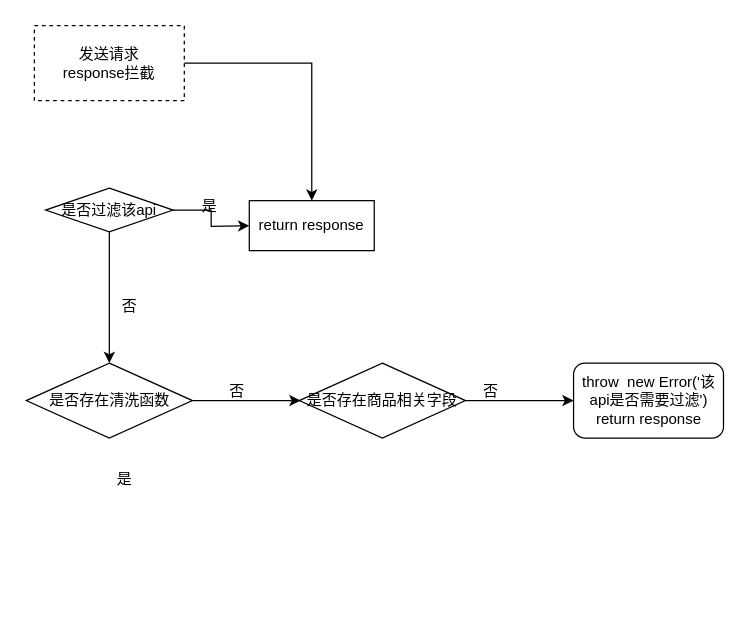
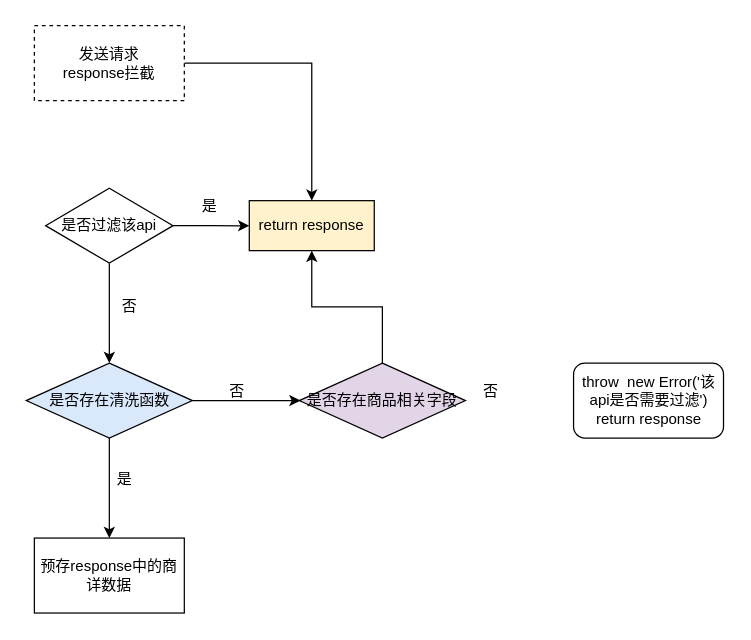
  <mxCell id="0" />
  <mxCell id="1" parent="0" />
  <mxCell id="2" value="" style="edgeStyle=orthogonalEdgeStyle;rounded=0;orthogonalLoop=1;jettySize=auto;html=1;" edge="1" parent="1" source="3" target="8"><mxGeometry relative="1" as="geometry" /></mxCell>
  <mxCell id="3" value="发送请求&lt;br&gt;response拦截" style="rounded=0;whiteSpace=wrap;html=1;dashed=1;" vertex="1" parent="1"><mxGeometry x="27" y="20" width="120" height="60" as="geometry" /></mxCell>
  <mxCell id="4" style="edgeStyle=orthogonalEdgeStyle;rounded=0;orthogonalLoop=1;jettySize=auto;html=1;exitX=1;exitY=0.5;exitDx=0;exitDy=0;" edge="1" parent="1" source="6"><mxGeometry relative="1" as="geometry"><mxPoint x="199" y="180.111" as="targetPoint" /></mxGeometry></mxCell>
  <mxCell id="5" value="" style="edgeStyle=orthogonalEdgeStyle;rounded=0;orthogonalLoop=1;jettySize=auto;html=1;" edge="1" parent="1" source="6"><mxGeometry relative="1" as="geometry"><mxPoint x="87" y="290" as="targetPoint" /></mxGeometry></mxCell>
- <mxCell id="6" value="是否过滤该api" style="rhombus;whiteSpace=wrap;html=1;rounded=0;" vertex="1" parent="1"><mxGeometry x="36" y="150" width="102" height="35" as="geometry" /></mxCell>
+ <mxCell id="6" value="是否过滤该api" style="rhombus;whiteSpace=wrap;html=1;rounded=0;" vertex="1" parent="1"><mxGeometry x="36" y="150" width="102" height="60" as="geometry" /></mxCell>
  <mxCell id="7" value="是" style="text;html=1;align=center;verticalAlign=middle;resizable=0;points=[];autosize=1;strokeColor=none;fillColor=none;" vertex="1" parent="1"><mxGeometry x="147" y="150" width="40" height="30" as="geometry" /></mxCell>
- <mxCell id="8" value="return response" style="whiteSpace=wrap;html=1;" vertex="1" parent="1"><mxGeometry x="199" y="160" width="100" height="40" as="geometry" /></mxCell>
+ <mxCell id="8" value="return response" style="whiteSpace=wrap;html=1;fillColor=#fff2cc;" vertex="1" parent="1"><mxGeometry x="199" y="160" width="100" height="40" as="geometry" /></mxCell>
  <mxCell id="9" value="否" style="text;html=1;align=center;verticalAlign=middle;resizable=0;points=[];autosize=1;strokeColor=none;fillColor=none;" vertex="1" parent="1"><mxGeometry x="83" y="230" width="40" height="30" as="geometry" /></mxCell>
+ <mxCell id="10" value="" style="edgeStyle=orthogonalEdgeStyle;rounded=0;orthogonalLoop=1;jettySize=auto;html=1;" edge="1" parent="1" source="12" target="13"><mxGeometry relative="1" as="geometry" /></mxCell>
  <mxCell id="11" value="" style="edgeStyle=orthogonalEdgeStyle;rounded=0;orthogonalLoop=1;jettySize=auto;html=1;" edge="1" parent="1" source="12"><mxGeometry relative="1" as="geometry"><mxPoint x="240" y="320" as="targetPoint" /></mxGeometry></mxCell>
- <mxCell id="12" value="是否存在清洗函数" style="rhombus;whiteSpace=wrap;html=1;rounded=0;" vertex="1" parent="1"><mxGeometry x="20.5" y="290" width="133" height="60" as="geometry" /></mxCell>
+ <mxCell id="12" value="是否存在清洗函数" style="rhombus;whiteSpace=wrap;html=1;rounded=0;fillColor=#dae8fc;" vertex="1" parent="1"><mxGeometry x="20.5" y="290" width="133" height="60" as="geometry" /></mxCell>
+ <mxCell id="13" value="预存response中的商详数据" style="whiteSpace=wrap;html=1;rounded=0;" vertex="1" parent="1"><mxGeometry x="27" y="430" width="120" height="60" as="geometry" /></mxCell>
  <mxCell id="14" value="是" style="text;html=1;align=center;verticalAlign=middle;resizable=0;points=[];autosize=1;strokeColor=none;fillColor=none;" vertex="1" parent="1"><mxGeometry x="79" y="368" width="40" height="30" as="geometry" /></mxCell>
  <mxCell id="15" value="否" style="text;html=1;align=center;verticalAlign=middle;resizable=0;points=[];autosize=1;strokeColor=none;fillColor=none;" vertex="1" parent="1"><mxGeometry x="169" y="298" width="40" height="30" as="geometry" /></mxCell>
- <mxCell id="16" value="" style="edgeStyle=orthogonalEdgeStyle;rounded=0;orthogonalLoop=1;jettySize=auto;html=1;" edge="1" parent="1" source="17" target="18"><mxGeometry relative="1" as="geometry" /></mxCell>
- <mxCell id="17" value="是否存在商品相关字段" style="rhombus;whiteSpace=wrap;html=1;rounded=0;" vertex="1" parent="1"><mxGeometry x="239" y="290" width="133" height="60" as="geometry" /></mxCell>
+ <mxCell id="16" value="" style="edgeStyle=orthogonalEdgeStyle;rounded=0;orthogonalLoop=1;jettySize=auto;html=1;" edge="1" parent="1" source="17" target="8"><mxGeometry relative="1" as="geometry" /></mxCell>
+ <mxCell id="17" value="是否存在商品相关字段" style="rhombus;whiteSpace=wrap;html=1;rounded=0;fillColor=#e1d5e7;" vertex="1" parent="1"><mxGeometry x="239" y="290" width="133" height="60" as="geometry" /></mxCell>
  <mxCell id="18" value="throw&amp;nbsp; new Error('该api是否需要过滤')&lt;br&gt;return response" style="whiteSpace=wrap;html=1;rounded=1;" vertex="1" parent="1"><mxGeometry x="458.5" y="290" width="120" height="60" as="geometry" /></mxCell>
  <mxCell id="19" value="否" style="text;html=1;align=center;verticalAlign=middle;resizable=0;points=[];autosize=1;strokeColor=none;fillColor=none;" vertex="1" parent="1"><mxGeometry x="372" y="298" width="40" height="30" as="geometry" /></mxCell>
